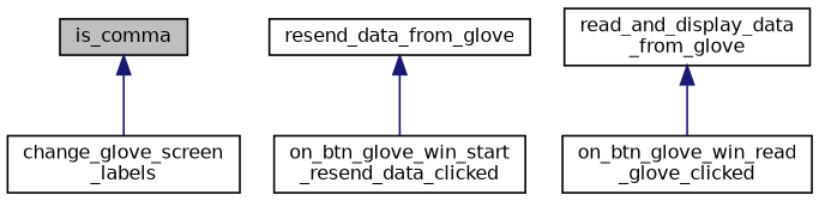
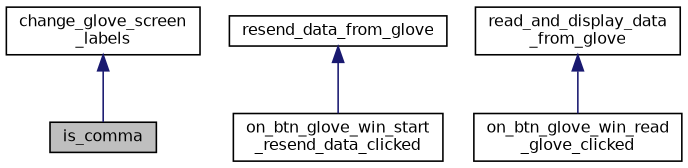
  digraph {
    rankdir=TB
    node [color=black fillcolor=white fontname=Helvetica fontsize=10 shape=record style=filled]
    edge [color=midnightblue dir=back fontname=Helvetica fontsize=10 labelfontname=Helvetica labelfontsize=10 style=solid]
    n1 [fillcolor=grey75 fontcolor=black height=0.2 label=is_comma width=0.4]
    n2 [height=0.2 label="change_glove_screen\l_labels" width=0.4]
    n3 [height=0.2 label=resend_data_from_glove width=0.4]
    n4 [height=0.2 label="on_btn_glove_win_start\l_resend_data_clicked" width=0.4]
    n5 [height=0.2 label="read_and_display_data\l_from_glove" width=0.4]
    n6 [height=0.2 label="on_btn_glove_win_read\l_glove_clicked" width=0.4]
-   n1 -> n2
+   n2 -> n1
    n3 -> n4
    n5 -> n6
  }
